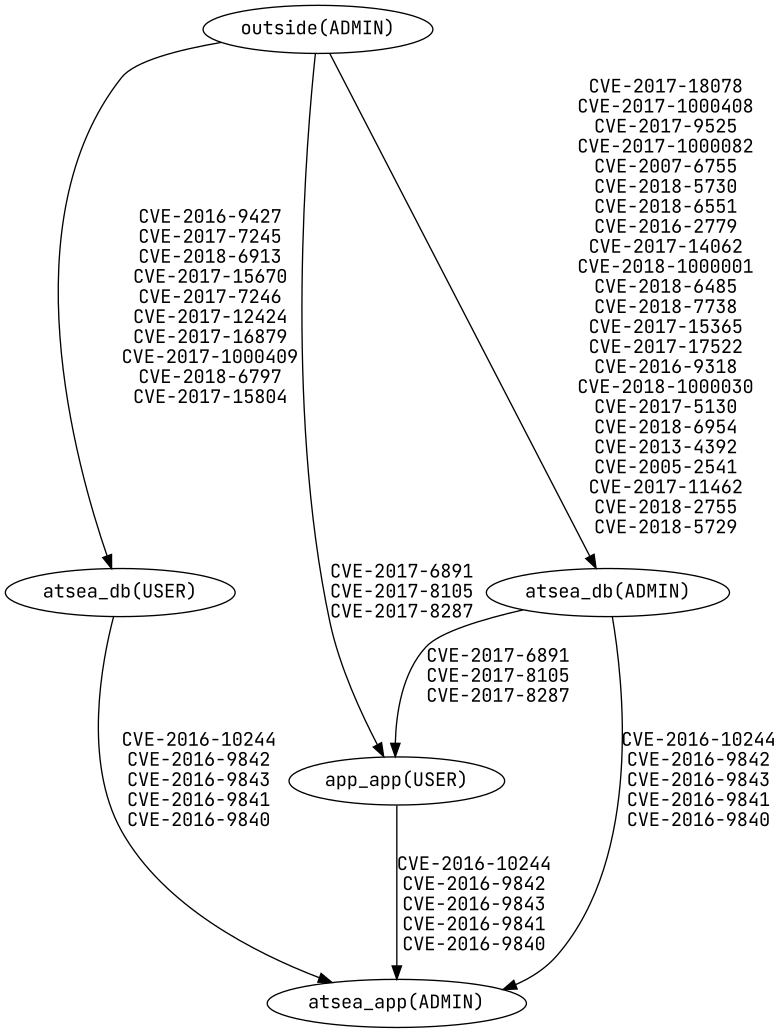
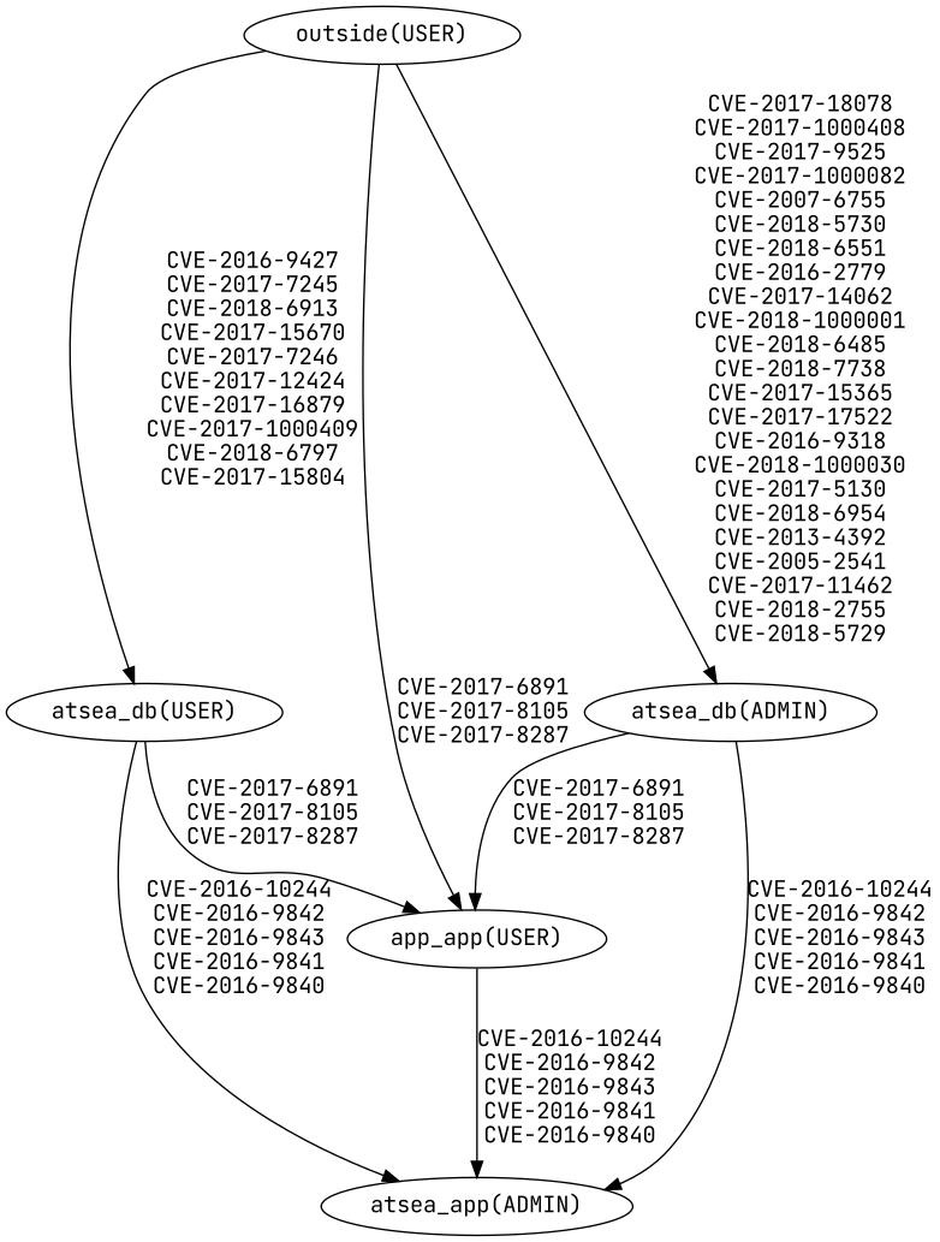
  digraph {
    fontname="JetBrains Mono"
    node [fontname="JetBrains Mono"]
    edge [contstraint=false fontname="JetBrains Mono"]
    "atsea_db(USER)"
    "atsea_app(ADMIN)"
    n3 [label="app_app(USER)"]
    "atsea_db(ADMIN)"
-   "outside(ADMIN)"
+   "outside(ADMIN)" [label="outside(USER)"]
    "atsea_db(USER)" -> "atsea_app(ADMIN)" [label="CVE-2016-10244\nCVE-2016-9842\nCVE-2016-9843\nCVE-2016-9841\nCVE-2016-9840"]
+   "atsea_db(USER)" -> n3 [label="CVE-2017-6891\nCVE-2017-8105\nCVE-2017-8287"]
    n3 -> "atsea_app(ADMIN)" [label="CVE-2016-10244\nCVE-2016-9842\nCVE-2016-9843\nCVE-2016-9841\nCVE-2016-9840"]
    "atsea_db(ADMIN)" -> "atsea_app(ADMIN)" [label="CVE-2016-10244\nCVE-2016-9842\nCVE-2016-9843\nCVE-2016-9841\nCVE-2016-9840"]
    "atsea_db(ADMIN)" -> n3 [label="CVE-2017-6891\nCVE-2017-8105\nCVE-2017-8287"]
    "outside(ADMIN)" -> "atsea_db(USER)" [label="CVE-2016-9427\nCVE-2017-7245\nCVE-2018-6913\nCVE-2017-15670\nCVE-2017-7246\nCVE-2017-12424\nCVE-2017-16879\nCVE-2017-1000409\nCVE-2018-6797\nCVE-2017-15804"]
    "outside(ADMIN)" -> n3 [label="CVE-2017-6891\nCVE-2017-8105\nCVE-2017-8287"]
    "outside(ADMIN)" -> "atsea_db(ADMIN)" [label="CVE-2017-18078\nCVE-2017-1000408\nCVE-2017-9525\nCVE-2017-1000082\nCVE-2007-6755\nCVE-2018-5730\nCVE-2018-6551\nCVE-2016-2779\nCVE-2017-14062\nCVE-2018-1000001\nCVE-2018-6485\nCVE-2018-7738\nCVE-2017-15365\nCVE-2017-17522\nCVE-2016-9318\nCVE-2018-1000030\nCVE-2017-5130\nCVE-2018-6954\nCVE-2013-4392\nCVE-2005-2541\nCVE-2017-11462\nCVE-2018-2755\nCVE-2018-5729"]
  }
